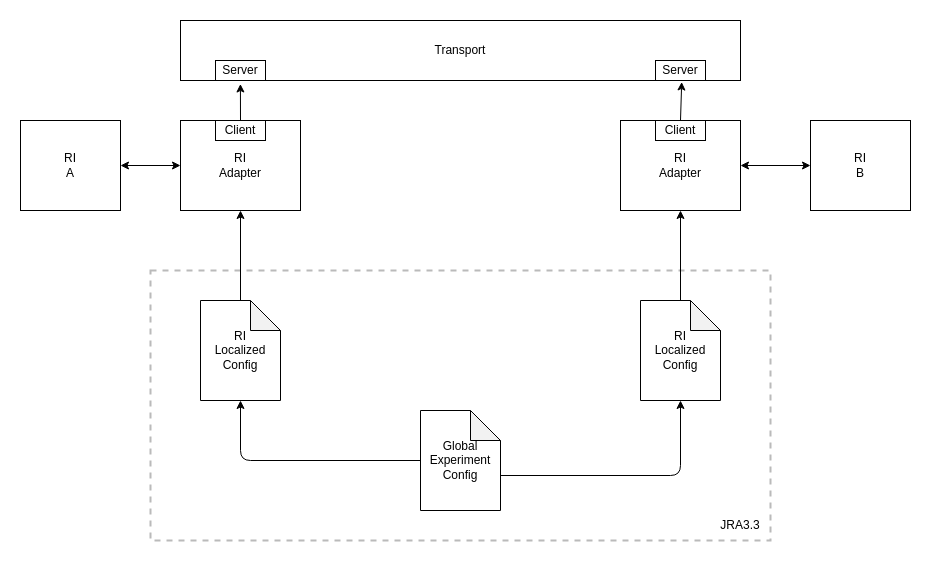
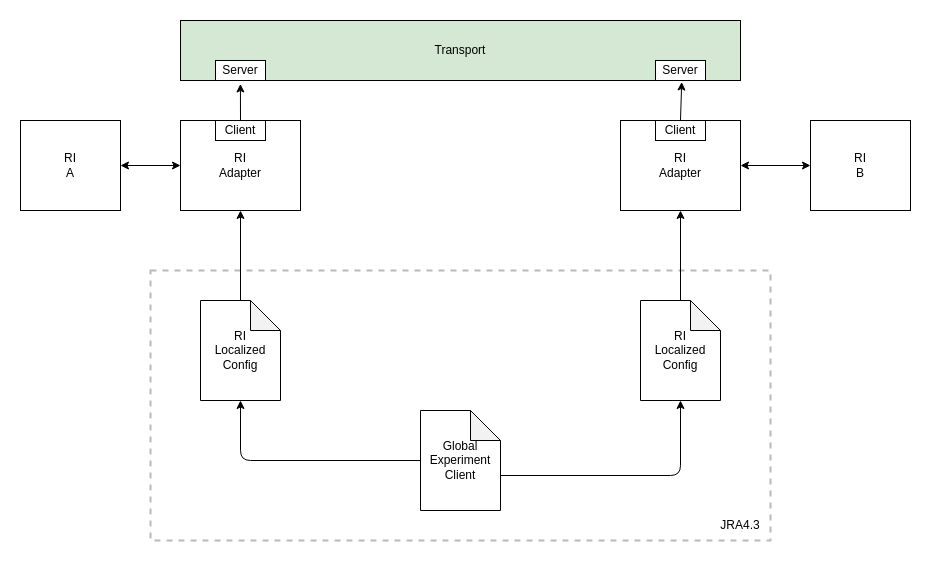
  <mxCell id="0" />
  <mxCell id="1" parent="0" />
  <mxCell id="2" value="" style="rounded=0;whiteSpace=wrap;html=1;dashed=1;fillColor=default;strokeWidth=2;strokeColor=#BABABA;" parent="1" vertex="1"><mxGeometry x="150" y="270" width="620" height="270" as="geometry" /></mxCell>
- <mxCell id="3" value="Transport" style="rounded=0;whiteSpace=wrap;html=1;" parent="1" vertex="1"><mxGeometry x="180" y="20" width="560" height="60" as="geometry" /></mxCell>
+ <mxCell id="3" value="Transport" style="rounded=0;whiteSpace=wrap;html=1;fillColor=#d5e8d4;" parent="1" vertex="1"><mxGeometry x="180" y="20" width="560" height="60" as="geometry" /></mxCell>
  <mxCell id="4" style="edgeStyle=none;html=1;exitX=0.5;exitY=0;exitDx=0;exitDy=0;entryX=0.107;entryY=1.058;entryDx=0;entryDy=0;entryPerimeter=0;" parent="1" source="6" target="3" edge="1"><mxGeometry relative="1" as="geometry" /></mxCell>
  <mxCell id="5" style="edgeStyle=orthogonalEdgeStyle;html=1;exitX=0;exitY=0.5;exitDx=0;exitDy=0;entryX=1;entryY=0.5;entryDx=0;entryDy=0;startArrow=classic;startFill=1;" parent="1" source="6" target="22" edge="1"><mxGeometry relative="1" as="geometry" /></mxCell>
  <mxCell id="6" value="RI&lt;br&gt;Adapter" style="rounded=0;whiteSpace=wrap;html=1;" parent="1" vertex="1"><mxGeometry x="180" y="120" width="120" height="90" as="geometry" /></mxCell>
  <mxCell id="7" style="edgeStyle=none;html=1;exitX=0.5;exitY=0;exitDx=0;exitDy=0;entryX=0.895;entryY=1.025;entryDx=0;entryDy=0;entryPerimeter=0;" parent="1" source="9" target="3" edge="1"><mxGeometry relative="1" as="geometry" /></mxCell>
  <mxCell id="8" style="edgeStyle=orthogonalEdgeStyle;html=1;exitX=1;exitY=0.5;exitDx=0;exitDy=0;entryX=0;entryY=0.5;entryDx=0;entryDy=0;startArrow=classic;startFill=1;" parent="1" source="9" target="23" edge="1"><mxGeometry relative="1" as="geometry" /></mxCell>
  <mxCell id="9" value="RI&lt;br&gt;Adapter" style="rounded=0;whiteSpace=wrap;html=1;" parent="1" vertex="1"><mxGeometry x="620" y="120" width="120" height="90" as="geometry" /></mxCell>
  <mxCell id="10" style="edgeStyle=orthogonalEdgeStyle;html=1;exitX=0;exitY=0.5;exitDx=0;exitDy=0;exitPerimeter=0;entryX=0.5;entryY=1;entryDx=0;entryDy=0;entryPerimeter=0;" parent="1" source="12" target="14" edge="1"><mxGeometry relative="1" as="geometry"><Array as="points"><mxPoint x="240" y="460" /></Array></mxGeometry></mxCell>
  <mxCell id="11" style="edgeStyle=orthogonalEdgeStyle;html=1;exitX=0;exitY=0;exitDx=80;exitDy=65;exitPerimeter=0;entryX=0.5;entryY=1;entryDx=0;entryDy=0;entryPerimeter=0;" parent="1" source="12" target="16" edge="1"><mxGeometry relative="1" as="geometry" /></mxCell>
- <mxCell id="12" value="Global&lt;br&gt;Experiment&lt;br&gt;Config" style="shape=note;whiteSpace=wrap;html=1;backgroundOutline=1;darkOpacity=0.05;" parent="1" vertex="1"><mxGeometry x="420" y="410" width="80" height="100" as="geometry" /></mxCell>
+ <mxCell id="12" value="Global&lt;br&gt;Experiment&lt;br&gt;Client" style="shape=note;whiteSpace=wrap;html=1;backgroundOutline=1;darkOpacity=0.05;" parent="1" vertex="1"><mxGeometry x="420" y="410" width="80" height="100" as="geometry" /></mxCell>
  <mxCell id="13" style="edgeStyle=orthogonalEdgeStyle;html=1;exitX=0.5;exitY=0;exitDx=0;exitDy=0;exitPerimeter=0;entryX=0.5;entryY=1;entryDx=0;entryDy=0;" parent="1" source="14" target="6" edge="1"><mxGeometry relative="1" as="geometry" /></mxCell>
  <mxCell id="14" value="RI&lt;br&gt;Localized&lt;br&gt;Config" style="shape=note;whiteSpace=wrap;html=1;backgroundOutline=1;darkOpacity=0.05;" parent="1" vertex="1"><mxGeometry x="200" y="300" width="80" height="100" as="geometry" /></mxCell>
  <mxCell id="15" style="edgeStyle=orthogonalEdgeStyle;html=1;exitX=0.5;exitY=0;exitDx=0;exitDy=0;exitPerimeter=0;entryX=0.5;entryY=1;entryDx=0;entryDy=0;" parent="1" source="16" target="9" edge="1"><mxGeometry relative="1" as="geometry" /></mxCell>
  <mxCell id="16" value="RI&lt;br&gt;Localized&lt;br&gt;Config" style="shape=note;whiteSpace=wrap;html=1;backgroundOutline=1;darkOpacity=0.05;" parent="1" vertex="1"><mxGeometry x="640" y="300" width="80" height="100" as="geometry" /></mxCell>
  <mxCell id="17" value="Server" style="rounded=0;whiteSpace=wrap;html=1;" parent="1" vertex="1"><mxGeometry x="215" y="60" width="50" height="20" as="geometry" /></mxCell>
  <mxCell id="18" value="Client" style="rounded=0;whiteSpace=wrap;html=1;" parent="1" vertex="1"><mxGeometry x="215" y="120" width="50" height="20" as="geometry" /></mxCell>
  <mxCell id="19" value="Server" style="rounded=0;whiteSpace=wrap;html=1;" parent="1" vertex="1"><mxGeometry x="655" y="60" width="50" height="20" as="geometry" /></mxCell>
  <mxCell id="20" value="Client" style="rounded=0;whiteSpace=wrap;html=1;" parent="1" vertex="1"><mxGeometry x="655" y="120" width="50" height="20" as="geometry" /></mxCell>
- <mxCell id="21" value="JRA3.3" style="text;html=1;strokeColor=none;fillColor=none;align=center;verticalAlign=middle;whiteSpace=wrap;rounded=0;dashed=1;" parent="1" vertex="1"><mxGeometry x="710" y="510" width="60" height="30" as="geometry" /></mxCell>
+ <mxCell id="21" value="JRA4.3" style="text;html=1;strokeColor=none;fillColor=none;align=center;verticalAlign=middle;whiteSpace=wrap;rounded=0;dashed=1;" parent="1" vertex="1"><mxGeometry x="710" y="510" width="60" height="30" as="geometry" /></mxCell>
  <mxCell id="22" value="RI&lt;br&gt;A&lt;span style=&quot;color: rgba(0 , 0 , 0 , 0) ; font-family: monospace ; font-size: 0px&quot;&gt;%3CmxGraphModel%3E%3Croot%3E%3CmxCell%20id%3D%220%22%2F%3E%3CmxCell%20id%3D%221%22%20parent%3D%220%22%2F%3E%3CmxCell%20id%3D%222%22%20value%3D%22Server%22%20style%3D%22rounded%3D0%3BwhiteSpace%3Dwrap%3Bhtml%3D1%3B%22%20vertex%3D%221%22%20parent%3D%221%22%3E%3CmxGeometry%20x%3D%22175%22%20y%3D%22210%22%20width%3D%2250%22%20height%3D%2220%22%20as%3D%22geometry%22%2F%3E%3C%2FmxCell%3E%3CmxCell%20id%3D%223%22%20value%3D%22Client%22%20style%3D%22rounded%3D0%3BwhiteSpace%3Dwrap%3Bhtml%3D1%3B%22%20vertex%3D%221%22%20parent%3D%221%22%3E%3CmxGeometry%20x%3D%22175%22%20y%3D%22270%22%20width%3D%2250%22%20height%3D%2220%22%20as%3D%22geometry%22%2F%3E%3C%2FmxCell%3E%3C%2Froot%3E%3C%2FmxGraphModel%3E&lt;/span&gt;" style="rounded=0;whiteSpace=wrap;html=1;strokeColor=#000000;strokeWidth=1;fillColor=default;" parent="1" vertex="1"><mxGeometry x="20" y="120" width="100" height="90" as="geometry" /></mxCell>
  <mxCell id="23" value="RI&lt;br&gt;B&lt;span style=&quot;color: rgba(0 , 0 , 0 , 0) ; font-family: monospace ; font-size: 0px&quot;&gt;%3CmxGraphModel%3E%3Croot%3E%3CmxCell%20id%3D%220%22%2F%3E%3CmxCell%20id%3D%221%22%20parent%3D%220%22%2F%3E%3CmxCell%20id%3D%222%22%20value%3D%22Server%22%20style%3D%22rounded%3D0%3BwhiteSpace%3Dwrap%3Bhtml%3D1%3B%22%20vertex%3D%221%22%20parent%3D%221%22%3E%3CmxGeometry%20x%3D%22175%22%20y%3D%22210%22%20width%3D%2250%22%20height%3D%2220%22%20as%3D%22geometry%22%2F%3E%3C%2FmxCell%3E%3CmxCell%20id%3D%223%22%20value%3D%22Client%22%20style%3D%22rounded%3D0%3BwhiteSpace%3Dwrap%3Bhtml%3D1%3B%22%20vertex%3D%221%22%20parent%3D%221%22%3E%3CmxGeometry%20x%3D%22175%22%20y%3D%22270%22%20width%3D%2250%22%20height%3D%2220%22%20as%3D%22geometry%22%2F%3E%3C%2FmxCell%3E%3C%2Froot%3E%3C%2FmxGraphModel%3E&lt;/span&gt;" style="rounded=0;whiteSpace=wrap;html=1;strokeColor=#000000;strokeWidth=1;fillColor=default;" parent="1" vertex="1"><mxGeometry x="810" y="120" width="100" height="90" as="geometry" /></mxCell>
